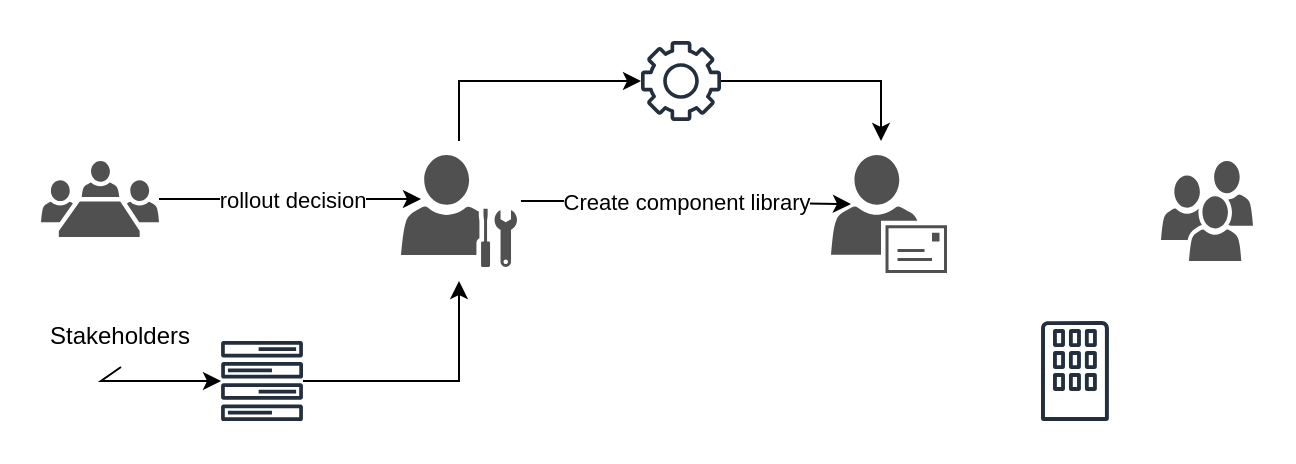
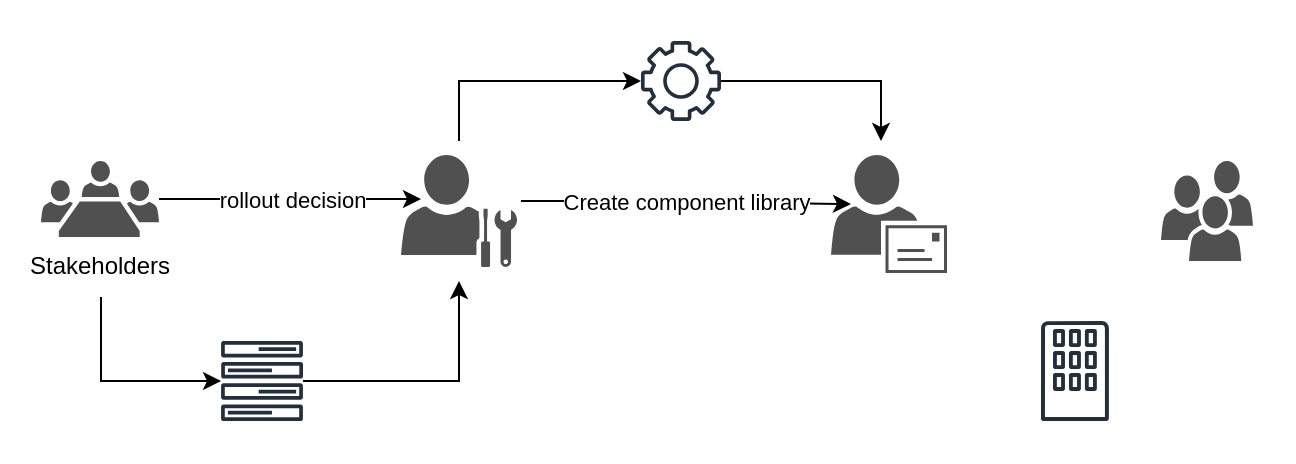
  <mxCell id="0" />
  <mxCell id="1" parent="0" />
  <mxCell id="2" value="" style="sketch=0;pointerEvents=1;shadow=0;dashed=0;html=1;strokeColor=none;fillColor=#505050;labelPosition=center;verticalLabelPosition=bottom;verticalAlign=top;outlineConnect=0;align=center;shape=mxgraph.office.users.meeting;" vertex="1" parent="1"><mxGeometry x="20" y="80" width="59" height="38" as="geometry" /></mxCell>
  <mxCell id="3" value="" style="endArrow=classic;html=1;rounded=0;" edge="1" parent="1" source="2"><mxGeometry relative="1" as="geometry"><mxPoint x="340" y="240" as="sourcePoint" /><mxPoint x="210" y="99" as="targetPoint" /></mxGeometry></mxCell>
  <mxCell id="4" value="rollout decision" style="edgeLabel;resizable=0;html=1;align=center;verticalAlign=middle;" connectable="0" vertex="1" parent="3"><mxGeometry relative="1" as="geometry" /></mxCell>
- <mxCell id="5" value="Stakeholders" style="text;html=1;strokeColor=none;fillColor=none;align=center;verticalAlign=middle;whiteSpace=wrap;rounded=0;" vertex="1" parent="1"><mxGeometry x="30" y="153" width="60" height="30" as="geometry" /></mxCell>
+ <mxCell id="5" value="Stakeholders" style="text;html=1;strokeColor=none;fillColor=none;align=center;verticalAlign=middle;whiteSpace=wrap;rounded=0;" vertex="1" parent="1"><mxGeometry x="20" y="118" width="60" height="30" as="geometry" /></mxCell>
  <mxCell id="6" value="" style="sketch=0;pointerEvents=1;shadow=0;dashed=0;html=1;strokeColor=none;fillColor=#505050;labelPosition=center;verticalLabelPosition=bottom;verticalAlign=top;outlineConnect=0;align=center;shape=mxgraph.office.users.administrator;" vertex="1" parent="1"><mxGeometry x="200" y="77" width="58" height="56" as="geometry" /></mxCell>
  <mxCell id="7" value="" style="sketch=0;pointerEvents=1;shadow=0;dashed=0;html=1;strokeColor=none;fillColor=#505050;labelPosition=center;verticalLabelPosition=bottom;verticalAlign=top;outlineConnect=0;align=center;shape=mxgraph.office.users.mail_user;" vertex="1" parent="1"><mxGeometry x="415" y="77" width="58" height="59" as="geometry" /></mxCell>
  <mxCell id="8" value="" style="sketch=0;pointerEvents=1;shadow=0;dashed=0;html=1;strokeColor=none;fillColor=#505050;labelPosition=center;verticalLabelPosition=bottom;verticalAlign=top;outlineConnect=0;align=center;shape=mxgraph.office.users.users;" vertex="1" parent="1"><mxGeometry x="580" y="80" width="46" height="50" as="geometry" /></mxCell>
  <mxCell id="9" value="" style="endArrow=classic;html=1;rounded=0;exitX=1.034;exitY=0.411;exitDx=0;exitDy=0;exitPerimeter=0;entryX=0.172;entryY=0.416;entryDx=0;entryDy=0;entryPerimeter=0;" edge="1" parent="1" source="6" target="7"><mxGeometry relative="1" as="geometry"><mxPoint x="340" y="240" as="sourcePoint" /><mxPoint x="440" y="240" as="targetPoint" /><Array as="points"><mxPoint x="320" y="100" /></Array></mxGeometry></mxCell>
  <mxCell id="10" value="Create component library" style="edgeLabel;resizable=0;html=1;align=center;verticalAlign=middle;" connectable="0" vertex="1" parent="9"><mxGeometry relative="1" as="geometry" /></mxCell>
  <mxCell id="11" value="" style="sketch=0;outlineConnect=0;fontColor=#232F3E;gradientColor=none;fillColor=#232F3D;strokeColor=none;dashed=0;verticalLabelPosition=bottom;verticalAlign=top;align=center;html=1;fontSize=12;fontStyle=0;aspect=fixed;pointerEvents=1;shape=mxgraph.aws4.forums;" vertex="1" parent="1"><mxGeometry x="110" y="170" width="41.05" height="40" as="geometry" /></mxCell>
  <mxCell id="12" value="" style="endArrow=classic;html=1;rounded=0;exitX=0.5;exitY=1;exitDx=0;exitDy=0;entryX=-0.001;entryY=0.5;entryDx=0;entryDy=0;entryPerimeter=0;" edge="1" parent="1" source="5" target="11"><mxGeometry width="50" height="50" relative="1" as="geometry"><mxPoint x="370" y="270" as="sourcePoint" /><mxPoint x="420" y="220" as="targetPoint" /><Array as="points"><mxPoint x="50" y="190" /></Array></mxGeometry></mxCell>
  <mxCell id="13" value="" style="endArrow=classic;html=1;rounded=0;entryX=0.5;entryY=1.125;entryDx=0;entryDy=0;entryPerimeter=0;" edge="1" parent="1" source="11" target="6"><mxGeometry width="50" height="50" relative="1" as="geometry"><mxPoint x="370" y="270" as="sourcePoint" /><mxPoint x="229" y="160" as="targetPoint" /><Array as="points"><mxPoint x="229" y="190" /></Array></mxGeometry></mxCell>
  <mxCell id="14" value="" style="endArrow=classic;html=1;rounded=0;exitX=0.5;exitY=-0.125;exitDx=0;exitDy=0;exitPerimeter=0;" edge="1" parent="1" source="6" target="15"><mxGeometry width="50" height="50" relative="1" as="geometry"><mxPoint x="370" y="120" as="sourcePoint" /><mxPoint x="290" y="40" as="targetPoint" /><Array as="points"><mxPoint x="229" y="40" /></Array></mxGeometry></mxCell>
  <mxCell id="15" value="" style="sketch=0;outlineConnect=0;fontColor=#232F3E;gradientColor=none;fillColor=#232F3D;strokeColor=none;dashed=0;verticalLabelPosition=bottom;verticalAlign=top;align=center;html=1;fontSize=12;fontStyle=0;aspect=fixed;pointerEvents=1;shape=mxgraph.aws4.gear;" vertex="1" parent="1"><mxGeometry x="320" y="20" width="40" height="40" as="geometry" /></mxCell>
  <mxCell id="16" value="" style="endArrow=classic;html=1;rounded=0;exitX=1;exitY=0.5;exitDx=0;exitDy=0;exitPerimeter=0;entryX=0.431;entryY=-0.119;entryDx=0;entryDy=0;entryPerimeter=0;" edge="1" parent="1" source="15" target="7"><mxGeometry width="50" height="50" relative="1" as="geometry"><mxPoint x="370" y="120" as="sourcePoint" /><mxPoint x="420" y="70" as="targetPoint" /><Array as="points"><mxPoint x="440" y="40" /></Array></mxGeometry></mxCell>
  <mxCell id="17" value="" style="sketch=0;outlineConnect=0;fontColor=#232F3E;gradientColor=none;fillColor=#232F3D;strokeColor=none;dashed=0;verticalLabelPosition=bottom;verticalAlign=top;align=center;html=1;fontSize=12;fontStyle=0;aspect=fixed;pointerEvents=1;shape=mxgraph.aws4.corporate_data_center;" vertex="1" parent="1"><mxGeometry x="520" y="160" width="33.97" height="50" as="geometry" /></mxCell>
